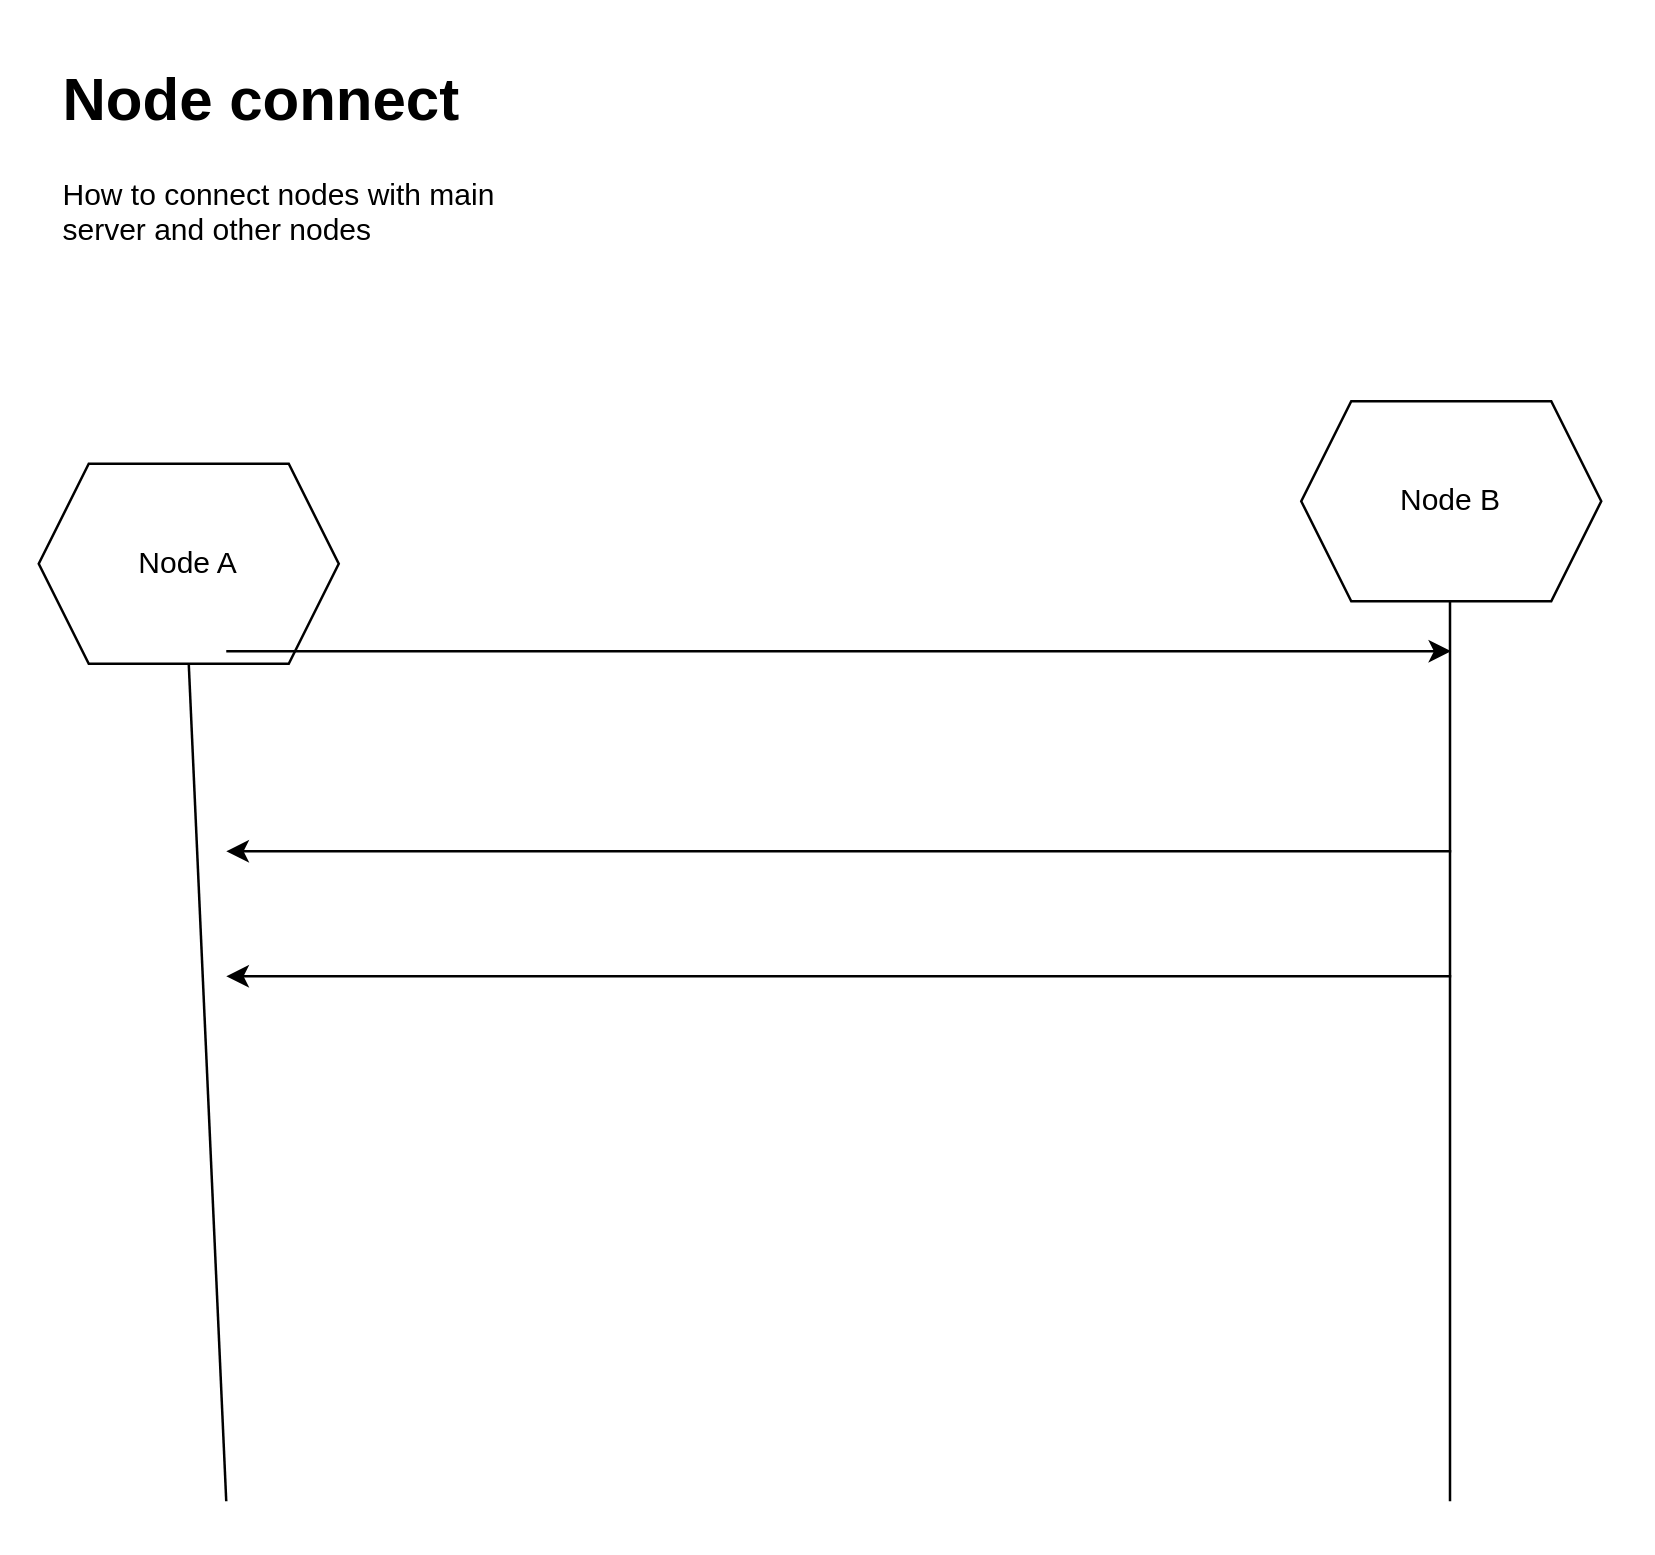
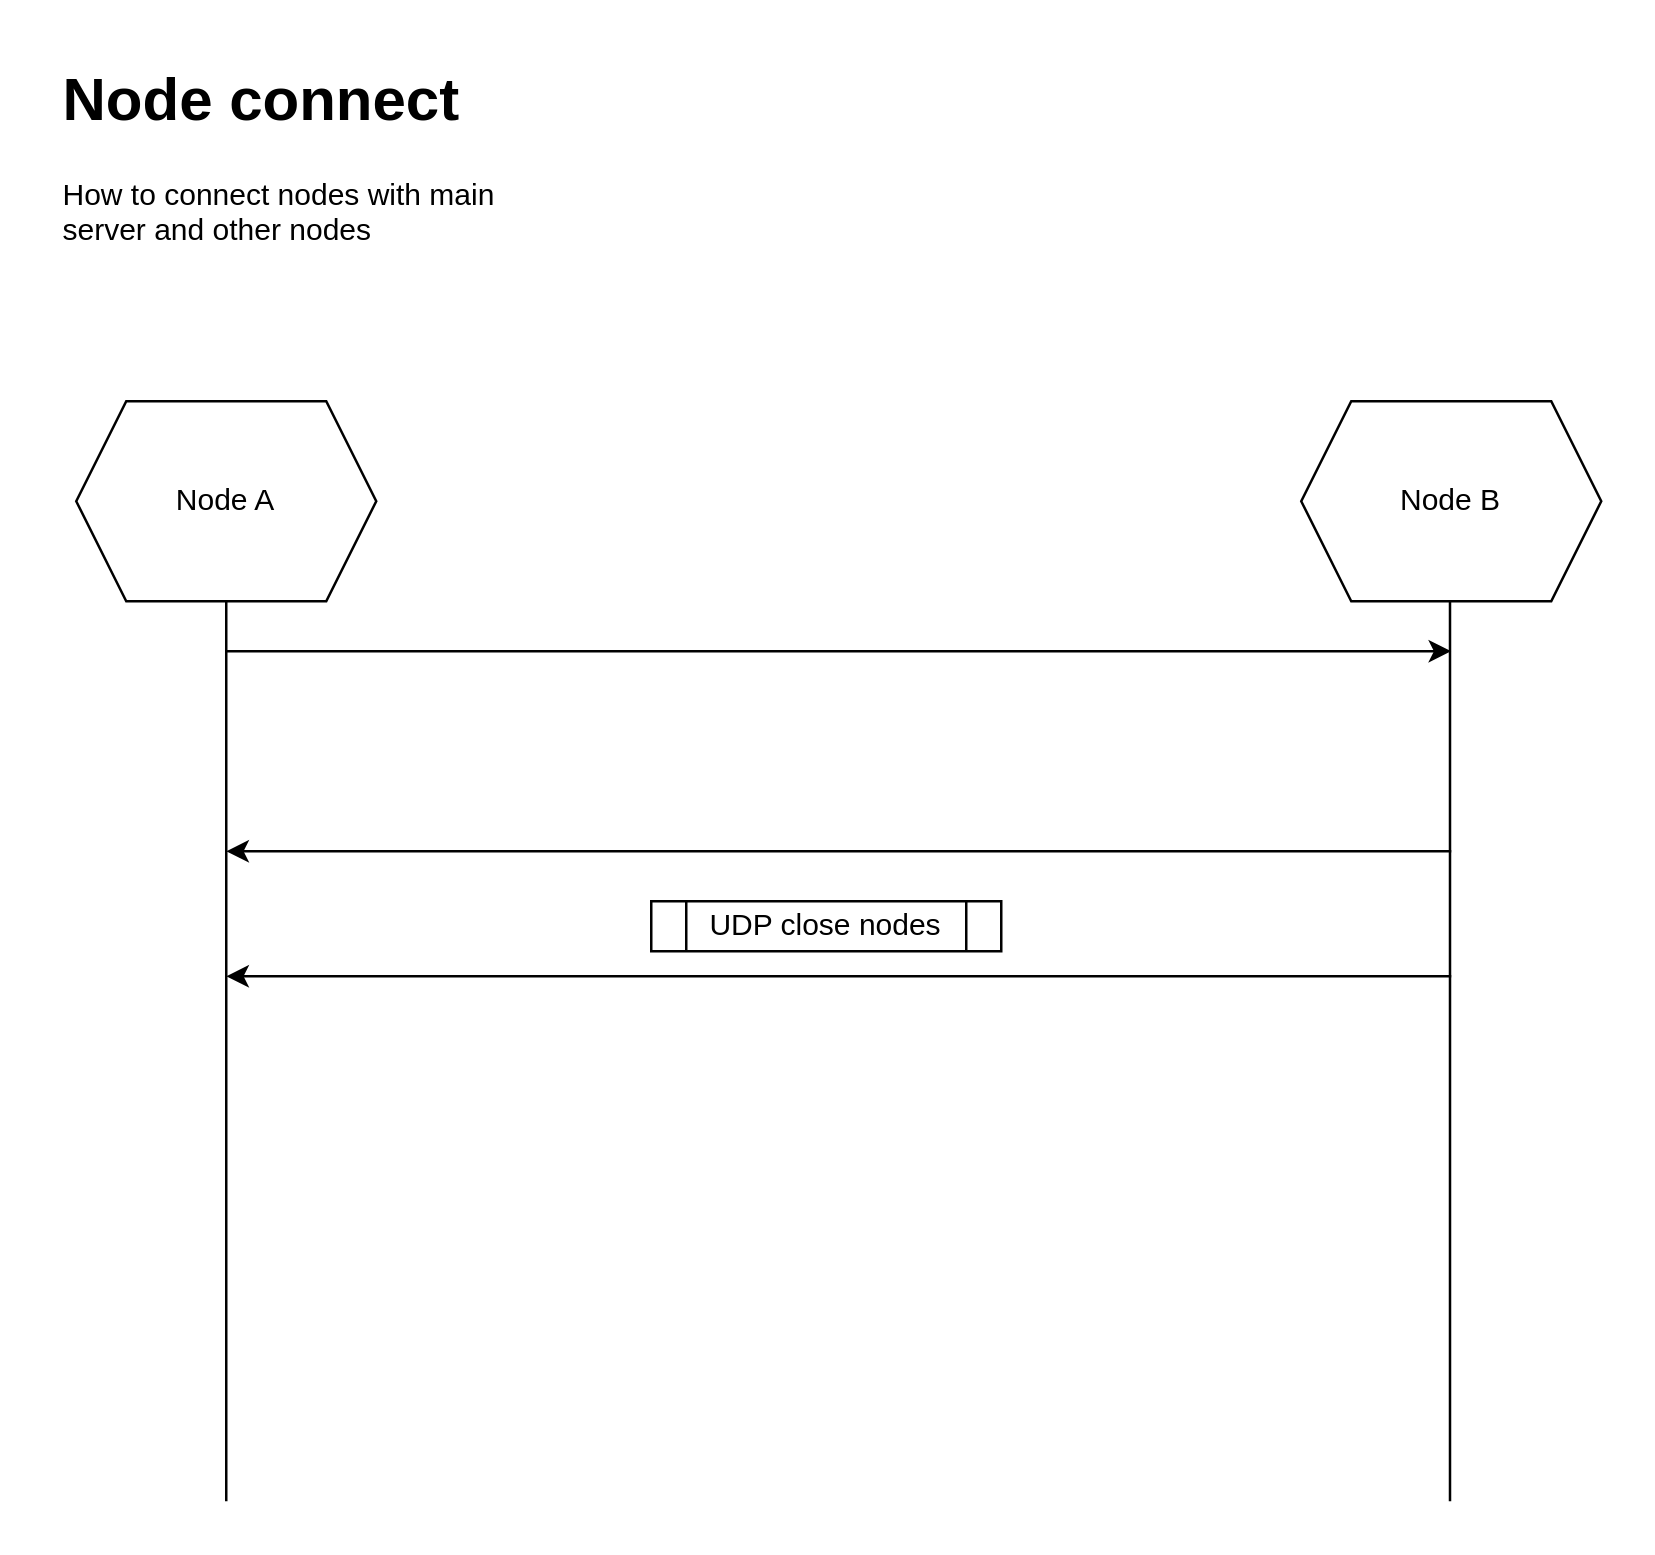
  <mxCell id="0" />
  <mxCell id="1" parent="0" />
  <mxCell id="2" value="&lt;h1&gt;Node connect&lt;/h1&gt;&lt;p&gt;How to connect nodes with main server and other nodes&lt;/p&gt;" style="text;html=1;strokeColor=none;fillColor=none;spacing=5;spacingTop=-20;whiteSpace=wrap;overflow=hidden;rounded=0;" vertex="1" parent="1"><mxGeometry x="20" y="20" width="190" height="120" as="geometry" /></mxCell>
- <mxCell id="3" value="Node A" style="shape=hexagon;perimeter=hexagonPerimeter2;whiteSpace=wrap;html=1;fixedSize=1;" vertex="1" parent="1"><mxGeometry x="15" y="185" width="120" height="80" as="geometry" /></mxCell>
+ <mxCell id="3" value="Node A" style="shape=hexagon;perimeter=hexagonPerimeter2;whiteSpace=wrap;html=1;fixedSize=1;" vertex="1" parent="1"><mxGeometry x="30" y="160" width="120" height="80" as="geometry" /></mxCell>
  <mxCell id="4" value="Node B" style="shape=hexagon;perimeter=hexagonPerimeter2;whiteSpace=wrap;html=1;fixedSize=1;" vertex="1" parent="1"><mxGeometry x="520" y="160" width="120" height="80" as="geometry" /></mxCell>
  <mxCell id="5" value="" style="endArrow=none;html=1;rounded=0;entryX=0.5;entryY=1;entryDx=0;entryDy=0;" edge="1" parent="1" target="3"><mxGeometry width="50" height="50" relative="1" as="geometry"><mxPoint x="90" y="600" as="sourcePoint" /><mxPoint x="380" y="260" as="targetPoint" /></mxGeometry></mxCell>
  <mxCell id="6" value="" style="endArrow=none;html=1;rounded=0;entryX=0.5;entryY=1;entryDx=0;entryDy=0;" edge="1" parent="1"><mxGeometry width="50" height="50" relative="1" as="geometry"><mxPoint x="579.5" y="600" as="sourcePoint" /><mxPoint x="579.5" y="240" as="targetPoint" /></mxGeometry></mxCell>
  <mxCell id="7" value="" style="endArrow=classic;html=1;rounded=0;" edge="1" parent="1"><mxGeometry width="50" height="50" relative="1" as="geometry"><mxPoint x="90" y="260" as="sourcePoint" /><mxPoint x="580" y="260" as="targetPoint" /></mxGeometry></mxCell>
  <mxCell id="8" value="" style="endArrow=classic;html=1;rounded=0;" edge="1" parent="1"><mxGeometry width="50" height="50" relative="1" as="geometry"><mxPoint x="580" y="340" as="sourcePoint" /><mxPoint x="90" y="340" as="targetPoint" /></mxGeometry></mxCell>
  <mxCell id="9" value="" style="endArrow=classic;html=1;rounded=0;" edge="1" parent="1"><mxGeometry width="50" height="50" relative="1" as="geometry"><mxPoint x="580" y="390" as="sourcePoint" /><mxPoint x="90" y="390" as="targetPoint" /></mxGeometry></mxCell>
+ <mxCell id="10" value="UDP close nodes" style="shape=process;whiteSpace=wrap;html=1;backgroundOutline=1;" vertex="1" parent="1"><mxGeometry x="260" y="360" width="140" height="20" as="geometry" /></mxCell>
